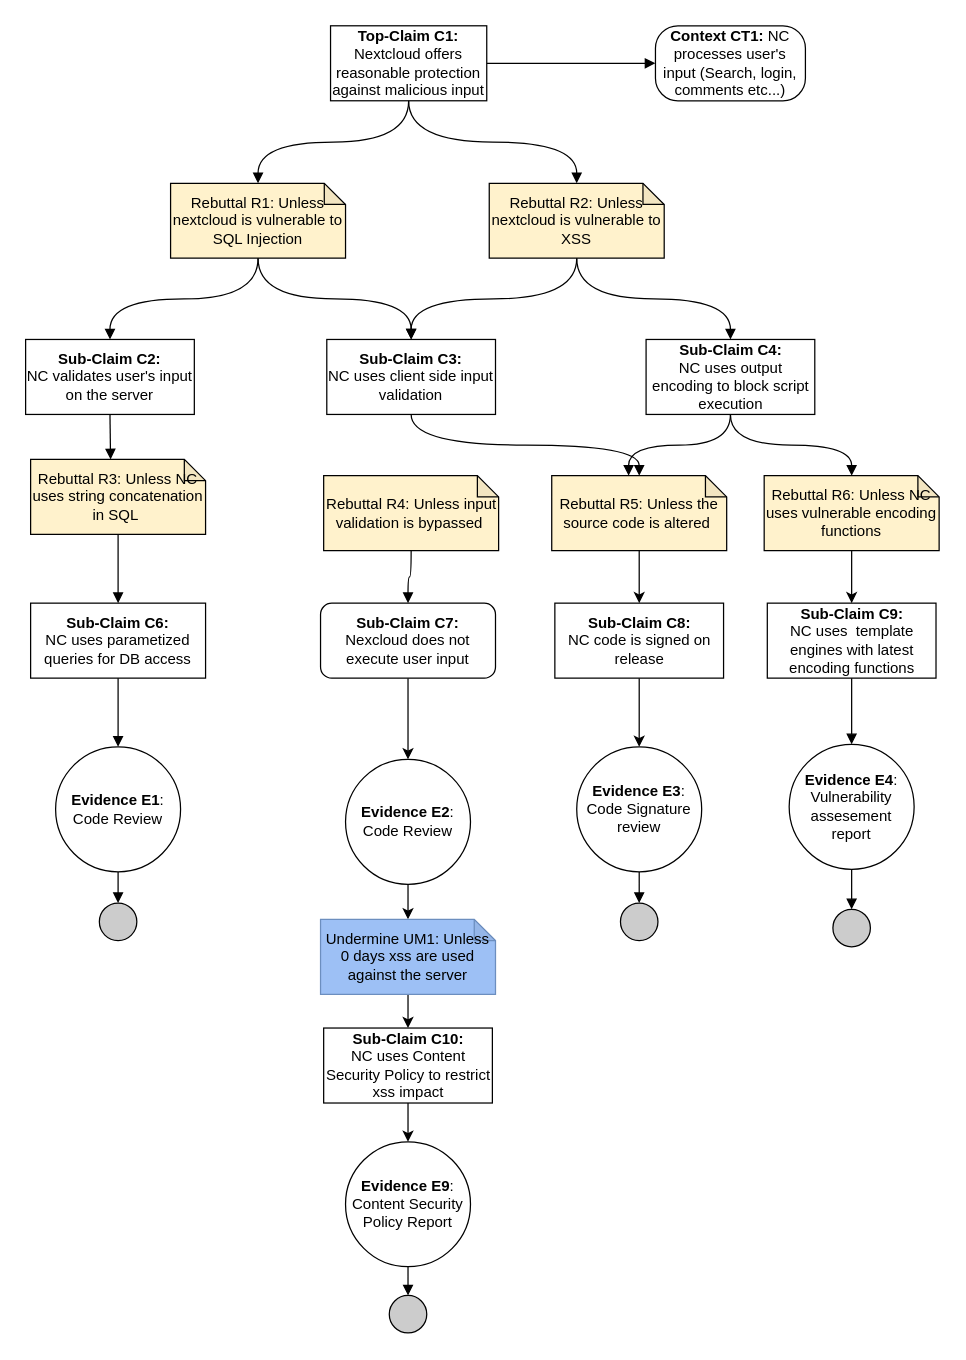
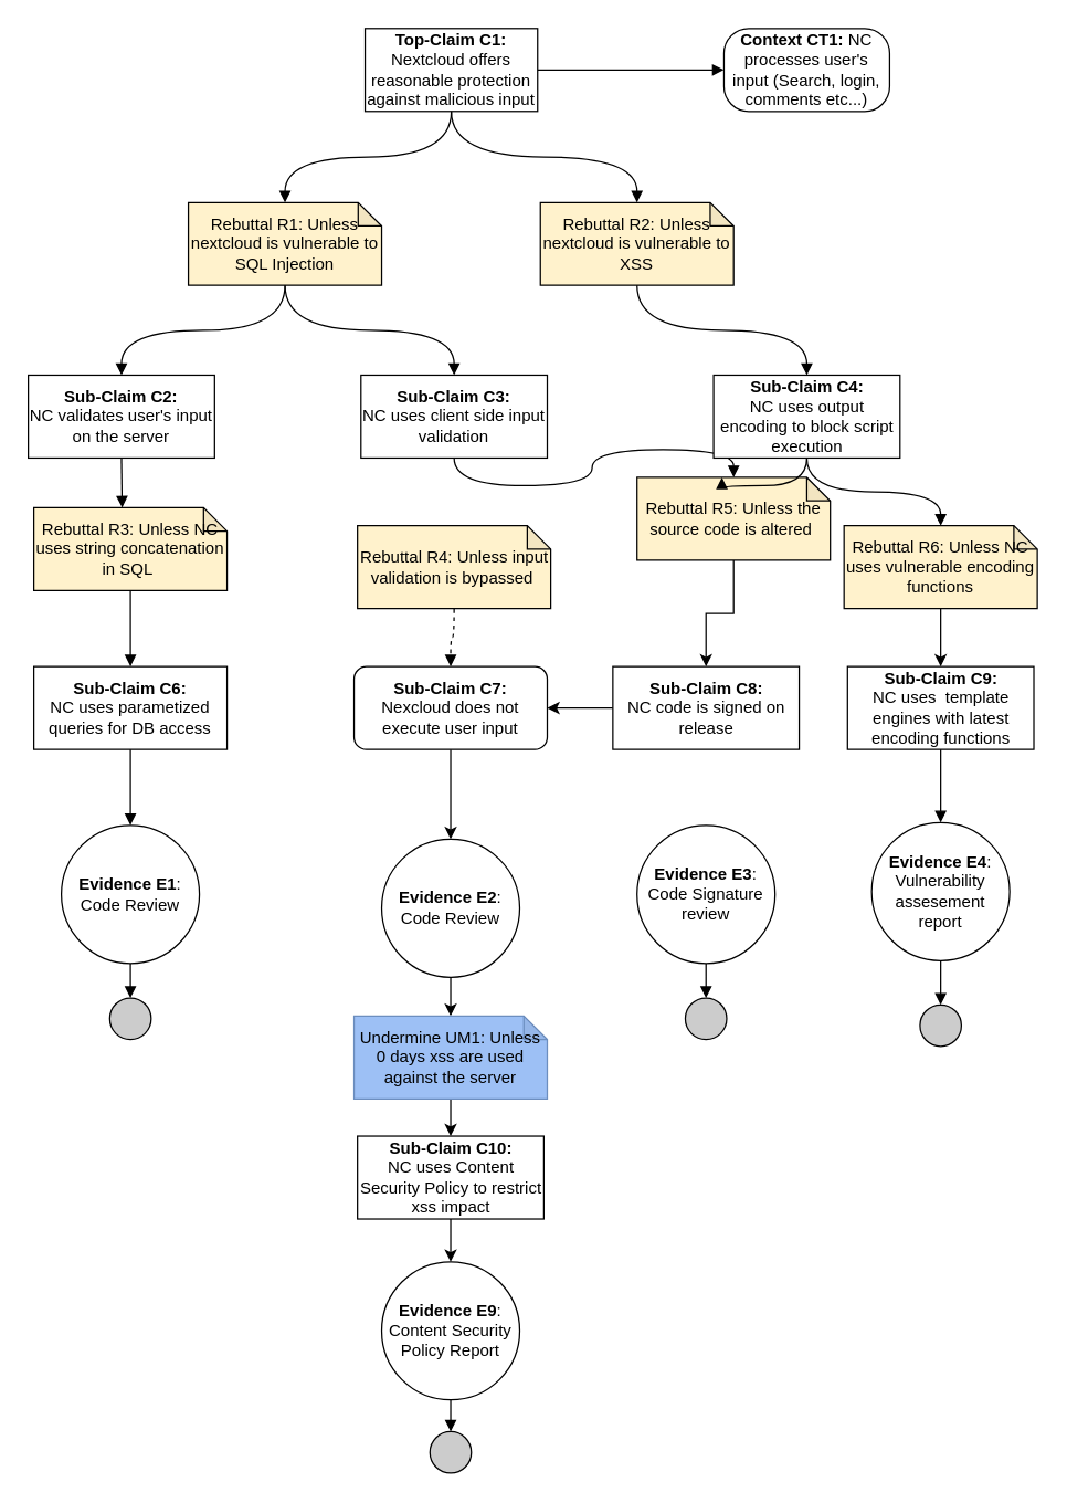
  <mxCell id="0" />
  <mxCell id="1" parent="0" />
  <mxCell id="2" style="edgeStyle=orthogonalEdgeStyle;rounded=0;orthogonalLoop=1;jettySize=auto;html=1;exitX=1;exitY=0.5;exitDx=0;exitDy=0;entryX=0;entryY=0.5;entryDx=0;entryDy=0;endArrow=block;endFill=1;" parent="1" source="4" target="5" edge="1"><mxGeometry relative="1" as="geometry" /></mxCell>
  <mxCell id="3" value="" style="edgeStyle=orthogonalEdgeStyle;rounded=0;orthogonalLoop=1;jettySize=auto;html=1;endArrow=block;endFill=1;curved=1;exitX=0.5;exitY=1;exitDx=0;exitDy=0;" parent="1" source="4" target="7" edge="1"><mxGeometry relative="1" as="geometry" /></mxCell>
  <mxCell id="4" value="&lt;b&gt;Top-Claim C1:&lt;br&gt;&lt;/b&gt;Nextcloud offers reasonable protection against malicious input" style="rounded=0;whiteSpace=wrap;html=1;" parent="1" vertex="1"><mxGeometry x="264" y="20" width="125" height="60" as="geometry" /></mxCell>
  <mxCell id="5" value="&lt;b&gt;Context CT1:&lt;/b&gt; NC processes user's input (Search, login, comments etc...)" style="rounded=1;whiteSpace=wrap;html=1;arcSize=30;" parent="1" vertex="1"><mxGeometry x="524" y="20" width="120" height="60" as="geometry" /></mxCell>
- <mxCell id="6" style="edgeStyle=orthogonalEdgeStyle;curved=1;rounded=0;orthogonalLoop=1;jettySize=auto;html=1;endArrow=block;endFill=1;exitX=0.5;exitY=1;exitDx=0;exitDy=0;exitPerimeter=0;" parent="1" source="7" target="9" edge="1"><mxGeometry relative="1" as="geometry" /></mxCell>
  <mxCell id="7" value="Rebuttal R2: Unless nextcloud is vulnerable to XSS" style="shape=note;whiteSpace=wrap;html=1;backgroundOutline=1;darkOpacity=0.05;size=17;fillColor=#FFF2CC;" parent="1" vertex="1"><mxGeometry x="391" y="146" width="140" height="60" as="geometry" /></mxCell>
  <mxCell id="8" style="edgeStyle=orthogonalEdgeStyle;curved=1;rounded=0;orthogonalLoop=1;jettySize=auto;html=1;exitX=0.5;exitY=1;exitDx=0;exitDy=0;endArrow=block;endFill=1;" parent="1" source="9" target="22" edge="1"><mxGeometry relative="1" as="geometry" /></mxCell>
  <mxCell id="9" value="&lt;b&gt;Sub-Claim C3:&lt;br&gt;&lt;/b&gt;NC uses client side input validation" style="rounded=0;whiteSpace=wrap;html=1;" parent="1" vertex="1"><mxGeometry x="261" y="271" width="135" height="60" as="geometry" /></mxCell>
- <mxCell id="10" style="edgeStyle=orthogonalEdgeStyle;curved=1;rounded=0;orthogonalLoop=1;jettySize=auto;html=1;exitX=0.5;exitY=1;exitDx=0;exitDy=0;exitPerimeter=0;entryX=0.5;entryY=0;entryDx=0;entryDy=0;endArrow=block;endFill=1;" parent="1" source="11" target="13" edge="1"><mxGeometry relative="1" as="geometry" /></mxCell>
+ <mxCell id="10" style="edgeStyle=orthogonalEdgeStyle;curved=1;rounded=0;orthogonalLoop=1;jettySize=auto;html=1;exitX=0.5;exitY=1;exitDx=0;exitDy=0;exitPerimeter=0;entryX=0.5;entryY=0;entryDx=0;entryDy=0;endArrow=block;endFill=1;dashed=1;" parent="1" source="11" target="13" edge="1"><mxGeometry relative="1" as="geometry" /></mxCell>
  <mxCell id="11" value="Rebuttal R4: Unless input validation is bypassed&amp;nbsp;" style="shape=note;whiteSpace=wrap;html=1;backgroundOutline=1;darkOpacity=0.05;size=17;fillColor=#FFF2CC;" parent="1" vertex="1"><mxGeometry x="258.5" y="380" width="140" height="60" as="geometry" /></mxCell>
  <mxCell id="12" value="" style="edgeStyle=orthogonalEdgeStyle;rounded=0;orthogonalLoop=1;jettySize=auto;html=1;" parent="1" source="13" target="47" edge="1"><mxGeometry relative="1" as="geometry" /></mxCell>
  <mxCell id="13" value="&lt;b&gt;Sub-Claim C7:&lt;br&gt;&lt;/b&gt;Nexcloud does not execute user input" style="whiteSpace=wrap;html=1;rounded=1;" parent="1" vertex="1"><mxGeometry x="256" y="482" width="140" height="60" as="geometry" /></mxCell>
  <mxCell id="14" style="edgeStyle=orthogonalEdgeStyle;curved=1;rounded=0;orthogonalLoop=1;jettySize=auto;html=1;entryX=0.5;entryY=0;entryDx=0;entryDy=0;endArrow=block;endFill=1;" parent="1" edge="1"><mxGeometry relative="1" as="geometry"><mxPoint x="207" y="704" as="sourcePoint" /></mxGeometry></mxCell>
  <mxCell id="15" value="Rebuttal R1: Unless nextcloud is vulnerable to SQL Injection" style="shape=note;whiteSpace=wrap;html=1;backgroundOutline=1;darkOpacity=0.05;size=17;fillColor=#FFF2CC;" parent="1" vertex="1"><mxGeometry x="136" y="146" width="140" height="60" as="geometry" /></mxCell>
  <mxCell id="16" value="" style="edgeStyle=orthogonalEdgeStyle;rounded=0;orthogonalLoop=1;jettySize=auto;html=1;endArrow=block;endFill=1;curved=1;entryX=0.5;entryY=0;entryDx=0;entryDy=0;entryPerimeter=0;exitX=0.5;exitY=1;exitDx=0;exitDy=0;" parent="1" source="4" target="15" edge="1"><mxGeometry relative="1" as="geometry"><mxPoint x="169" y="110" as="sourcePoint" /><mxPoint x="268" y="214" as="targetPoint" /></mxGeometry></mxCell>
  <mxCell id="17" style="edgeStyle=orthogonalEdgeStyle;curved=1;rounded=0;orthogonalLoop=1;jettySize=auto;html=1;endArrow=block;endFill=1;exitX=0.5;exitY=1;exitDx=0;exitDy=0;exitPerimeter=0;entryX=0.5;entryY=0;entryDx=0;entryDy=0;" parent="1" source="15" target="9" edge="1"><mxGeometry relative="1" as="geometry"><mxPoint x="469" y="210" as="sourcePoint" /><mxPoint x="337" y="270" as="targetPoint" /></mxGeometry></mxCell>
  <mxCell id="18" value="&lt;b&gt;Sub-Claim C2:&lt;br&gt;&lt;/b&gt;NC validates user's input on the server" style="rounded=0;whiteSpace=wrap;html=1;" parent="1" vertex="1"><mxGeometry x="20" y="271" width="135" height="60" as="geometry" /></mxCell>
  <mxCell id="19" value="&lt;b&gt;Sub-Claim C4:&lt;br&gt;&lt;/b&gt;NC uses output encoding to block script execution" style="rounded=0;whiteSpace=wrap;html=1;" parent="1" vertex="1"><mxGeometry x="516.5" y="271" width="135" height="60" as="geometry" /></mxCell>
  <mxCell id="20" style="edgeStyle=orthogonalEdgeStyle;curved=1;rounded=0;orthogonalLoop=1;jettySize=auto;html=1;endArrow=block;endFill=1;entryX=0.5;entryY=0;entryDx=0;entryDy=0;exitX=0.5;exitY=1;exitDx=0;exitDy=0;exitPerimeter=0;" parent="1" source="7" target="19" edge="1"><mxGeometry relative="1" as="geometry"><mxPoint x="367" y="210" as="sourcePoint" /><mxPoint x="337" y="270" as="targetPoint" /></mxGeometry></mxCell>
  <mxCell id="21" value="" style="edgeStyle=orthogonalEdgeStyle;rounded=0;orthogonalLoop=1;jettySize=auto;html=1;" parent="1" source="22" target="24" edge="1"><mxGeometry relative="1" as="geometry" /></mxCell>
- <mxCell id="22" value="Rebuttal R5: Unless the source code is altered&amp;nbsp;" style="shape=note;whiteSpace=wrap;html=1;backgroundOutline=1;darkOpacity=0.05;size=17;fillColor=#FFF2CC;" parent="1" vertex="1"><mxGeometry x="441" y="380" width="140" height="60" as="geometry" /></mxCell>
- <mxCell id="23" value="" style="edgeStyle=orthogonalEdgeStyle;rounded=0;orthogonalLoop=1;jettySize=auto;html=1;" parent="1" source="24" target="26" edge="1"><mxGeometry relative="1" as="geometry" /></mxCell>
+ <mxCell id="22" value="Rebuttal R5: Unless the source code is altered&amp;nbsp;" style="shape=note;whiteSpace=wrap;html=1;backgroundOutline=1;darkOpacity=0.05;size=17;fillColor=#FFF2CC;" parent="1" vertex="1"><mxGeometry x="461" y="345" width="140" height="60" as="geometry" /></mxCell>
+ <mxCell id="23" value="" style="edgeStyle=orthogonalEdgeStyle;rounded=0;orthogonalLoop=1;jettySize=auto;html=1;" parent="1" source="24" target="13" edge="1"><mxGeometry relative="1" as="geometry" /></mxCell>
  <mxCell id="24" value="&lt;b&gt;Sub-Claim C8:&lt;br&gt;&lt;/b&gt;NC code is signed on release" style="rounded=0;whiteSpace=wrap;html=1;" parent="1" vertex="1"><mxGeometry x="443.5" y="482" width="135" height="60" as="geometry" /></mxCell>
  <mxCell id="25" style="edgeStyle=orthogonalEdgeStyle;curved=1;rounded=0;orthogonalLoop=1;jettySize=auto;html=1;entryX=0.5;entryY=0;entryDx=0;entryDy=0;endArrow=block;endFill=1;" parent="1" source="26" target="27" edge="1"><mxGeometry relative="1" as="geometry" /></mxCell>
  <mxCell id="26" value="&lt;b&gt;Evidence E3&lt;/b&gt;:&lt;br&gt;Code Signature review" style="ellipse;whiteSpace=wrap;html=1;aspect=fixed;fillColor=#ffffff;rounded=0;" parent="1" vertex="1"><mxGeometry x="461" y="597" width="100" height="100" as="geometry" /></mxCell>
  <mxCell id="27" value="" style="ellipse;whiteSpace=wrap;html=1;aspect=fixed;fillColor=#CCCCCC;" parent="1" vertex="1"><mxGeometry x="496" y="722" width="30" height="30" as="geometry" /></mxCell>
  <mxCell id="28" value="" style="edgeStyle=orthogonalEdgeStyle;rounded=0;orthogonalLoop=1;jettySize=auto;html=1;" parent="1" source="29" target="31" edge="1"><mxGeometry relative="1" as="geometry" /></mxCell>
  <mxCell id="29" value="Rebuttal R6: Unless NC uses vulnerable encoding functions" style="shape=note;whiteSpace=wrap;html=1;backgroundOutline=1;darkOpacity=0.05;size=17;fillColor=#FFF2CC;" parent="1" vertex="1"><mxGeometry x="611" y="380" width="140" height="60" as="geometry" /></mxCell>
  <mxCell id="30" style="edgeStyle=orthogonalEdgeStyle;curved=1;rounded=0;orthogonalLoop=1;jettySize=auto;html=1;endArrow=block;endFill=1;entryX=0;entryY=0;entryDx=61.5;entryDy=0;exitX=0.5;exitY=1;exitDx=0;exitDy=0;entryPerimeter=0;" parent="1" source="19" target="22" edge="1"><mxGeometry relative="1" as="geometry"><mxPoint x="506" y="294" as="sourcePoint" /><mxPoint x="619" y="354" as="targetPoint" /></mxGeometry></mxCell>
  <mxCell id="31" value="&lt;b&gt;Sub-Claim C9:&lt;br&gt;&lt;/b&gt;NC uses&amp;nbsp; template engines with latest encoding functions" style="rounded=0;whiteSpace=wrap;html=1;" parent="1" vertex="1"><mxGeometry x="613.5" y="482" width="135" height="60" as="geometry" /></mxCell>
  <mxCell id="32" style="edgeStyle=orthogonalEdgeStyle;curved=1;rounded=0;orthogonalLoop=1;jettySize=auto;html=1;entryX=0.5;entryY=0;entryDx=0;entryDy=0;endArrow=block;endFill=1;" parent="1" source="33" target="34" edge="1"><mxGeometry relative="1" as="geometry" /></mxCell>
  <mxCell id="33" value="&lt;b&gt;Evidence E4&lt;/b&gt;:&lt;br&gt;Vulnerability assesement report" style="ellipse;whiteSpace=wrap;html=1;aspect=fixed;fillColor=#ffffff;rounded=0;" parent="1" vertex="1"><mxGeometry x="631" y="595" width="100" height="100" as="geometry" /></mxCell>
  <mxCell id="34" value="" style="ellipse;whiteSpace=wrap;html=1;aspect=fixed;fillColor=#CCCCCC;" parent="1" vertex="1"><mxGeometry x="666" y="727" width="30" height="30" as="geometry" /></mxCell>
  <mxCell id="35" value="" style="edgeStyle=orthogonalEdgeStyle;rounded=0;orthogonalLoop=1;jettySize=auto;html=1;endArrow=block;endFill=1;curved=1;exitX=0.5;exitY=1;exitDx=0;exitDy=0;entryX=0.5;entryY=0;entryDx=0;entryDy=0;" parent="1" source="31" target="33" edge="1"><mxGeometry relative="1" as="geometry"><mxPoint x="681.24" y="607" as="sourcePoint" /><mxPoint x="680.24" y="667" as="targetPoint" /></mxGeometry></mxCell>
  <mxCell id="36" value="" style="edgeStyle=orthogonalEdgeStyle;rounded=0;orthogonalLoop=1;jettySize=auto;html=1;endArrow=block;endFill=1;curved=1;entryX=0.5;entryY=0;entryDx=0;entryDy=0;exitX=0.5;exitY=1;exitDx=0;exitDy=0;exitPerimeter=0;" parent="1" source="15" target="18" edge="1"><mxGeometry relative="1" as="geometry"><mxPoint x="109" y="214" as="sourcePoint" /><mxPoint x="-78" y="277" as="targetPoint" /></mxGeometry></mxCell>
  <mxCell id="37" value="Rebuttal R3: Unless NC uses string concatenation in SQL&amp;nbsp;" style="shape=note;whiteSpace=wrap;html=1;backgroundOutline=1;darkOpacity=0.05;size=17;fillColor=#FFF2CC;" parent="1" vertex="1"><mxGeometry x="24" y="367" width="140" height="60" as="geometry" /></mxCell>
  <mxCell id="38" style="edgeStyle=orthogonalEdgeStyle;curved=1;rounded=0;orthogonalLoop=1;jettySize=auto;html=1;entryX=0.5;entryY=0;entryDx=0;entryDy=0;endArrow=block;endFill=1;" parent="1" source="39" target="40" edge="1"><mxGeometry relative="1" as="geometry" /></mxCell>
  <mxCell id="39" value="&lt;b&gt;Evidence E1&lt;/b&gt;:&lt;br&gt;Code Review" style="ellipse;whiteSpace=wrap;html=1;aspect=fixed;fillColor=#ffffff;rounded=0;" parent="1" vertex="1"><mxGeometry x="44" y="597" width="100" height="100" as="geometry" /></mxCell>
  <mxCell id="40" value="" style="ellipse;whiteSpace=wrap;html=1;aspect=fixed;fillColor=#CCCCCC;" parent="1" vertex="1"><mxGeometry x="79" y="722" width="30" height="30" as="geometry" /></mxCell>
  <mxCell id="41" value="&lt;b&gt;Sub-Claim C6:&lt;br&gt;&lt;/b&gt;NC uses parametized queries for DB access" style="rounded=0;whiteSpace=wrap;html=1;" parent="1" vertex="1"><mxGeometry x="24" y="482" width="140" height="60" as="geometry" /></mxCell>
  <mxCell id="42" value="" style="edgeStyle=orthogonalEdgeStyle;rounded=0;orthogonalLoop=1;jettySize=auto;html=1;endArrow=block;endFill=1;curved=1;exitX=0.5;exitY=1;exitDx=0;exitDy=0;entryX=0.457;entryY=0;entryDx=0;entryDy=0;entryPerimeter=0;" parent="1" source="18" target="37" edge="1"><mxGeometry relative="1" as="geometry"><mxPoint x="27" y="314" as="sourcePoint" /><mxPoint x="27" y="366" as="targetPoint" /></mxGeometry></mxCell>
  <mxCell id="43" style="edgeStyle=orthogonalEdgeStyle;curved=1;rounded=0;orthogonalLoop=1;jettySize=auto;html=1;endArrow=block;endFill=1;exitX=0.5;exitY=1;exitDx=0;exitDy=0;entryX=0.5;entryY=0;entryDx=0;entryDy=0;" parent="1" source="41" target="39" edge="1"><mxGeometry relative="1" as="geometry"><mxPoint x="44" y="528" as="sourcePoint" /><mxPoint x="227" y="585" as="targetPoint" /></mxGeometry></mxCell>
  <mxCell id="44" value="" style="edgeStyle=orthogonalEdgeStyle;rounded=0;orthogonalLoop=1;jettySize=auto;html=1;endArrow=block;endFill=1;curved=1;entryX=0.5;entryY=0;entryDx=0;entryDy=0;exitX=0.5;exitY=1;exitDx=0;exitDy=0;exitPerimeter=0;" parent="1" source="37" target="41" edge="1"><mxGeometry relative="1" as="geometry"><mxPoint x="48" y="414" as="sourcePoint" /><mxPoint x="-83" y="473" as="targetPoint" /></mxGeometry></mxCell>
  <mxCell id="45" value="" style="edgeStyle=orthogonalEdgeStyle;rounded=0;orthogonalLoop=1;jettySize=auto;html=1;endArrow=block;endFill=1;curved=1;exitX=0.5;exitY=1;exitDx=0;exitDy=0;entryX=0.5;entryY=0;entryDx=0;entryDy=0;entryPerimeter=0;" parent="1" source="19" target="29" edge="1"><mxGeometry relative="1" as="geometry"><mxPoint x="616" y="339" as="sourcePoint" /><mxPoint x="678" y="384" as="targetPoint" /></mxGeometry></mxCell>
  <mxCell id="46" value="" style="edgeStyle=orthogonalEdgeStyle;rounded=0;orthogonalLoop=1;jettySize=auto;html=1;" parent="1" source="47" target="49" edge="1"><mxGeometry relative="1" as="geometry" /></mxCell>
  <mxCell id="47" value="&lt;b&gt;Evidence E2&lt;/b&gt;:&lt;br&gt;Code Review" style="ellipse;whiteSpace=wrap;html=1;aspect=fixed;fillColor=#ffffff;rounded=0;" parent="1" vertex="1"><mxGeometry x="276" y="607" width="100" height="100" as="geometry" /></mxCell>
  <mxCell id="48" value="" style="edgeStyle=orthogonalEdgeStyle;rounded=0;orthogonalLoop=1;jettySize=auto;html=1;" parent="1" source="49" target="54" edge="1"><mxGeometry relative="1" as="geometry" /></mxCell>
  <mxCell id="49" value="Undermine UM1: Unless 0 days xss are used against the server" style="shape=note;whiteSpace=wrap;html=1;backgroundOutline=1;darkOpacity=0.05;size=17;fillColor=#9DC0F5;strokeColor=#6c8ebf;" parent="1" vertex="1"><mxGeometry x="256" y="735" width="140" height="60" as="geometry" /></mxCell>
  <mxCell id="50" style="edgeStyle=orthogonalEdgeStyle;curved=1;rounded=0;orthogonalLoop=1;jettySize=auto;html=1;entryX=0.5;entryY=0;entryDx=0;entryDy=0;endArrow=block;endFill=1;" parent="1" source="51" target="52" edge="1"><mxGeometry relative="1" as="geometry"><mxPoint x="322" y="976" as="targetPoint" /></mxGeometry></mxCell>
  <mxCell id="51" value="&lt;b&gt;Evidence E9&lt;/b&gt;:&lt;br&gt;Content Security Policy Report" style="ellipse;whiteSpace=wrap;html=1;aspect=fixed;fillColor=#ffffff;rounded=0;" parent="1" vertex="1"><mxGeometry x="276" y="913" width="100" height="100" as="geometry" /></mxCell>
  <mxCell id="52" value="" style="ellipse;whiteSpace=wrap;html=1;aspect=fixed;fillColor=#CCCCCC;" parent="1" vertex="1"><mxGeometry x="311" y="1036" width="30" height="30" as="geometry" /></mxCell>
  <mxCell id="53" value="" style="edgeStyle=orthogonalEdgeStyle;rounded=0;orthogonalLoop=1;jettySize=auto;html=1;" parent="1" source="54" target="51" edge="1"><mxGeometry relative="1" as="geometry" /></mxCell>
  <mxCell id="54" value="&lt;b&gt;Sub-Claim C10:&lt;br&gt;&lt;/b&gt;NC uses Content Security Policy to restrict xss impact" style="rounded=0;whiteSpace=wrap;html=1;" parent="1" vertex="1"><mxGeometry x="258.5" y="822" width="135" height="60" as="geometry" /></mxCell>
